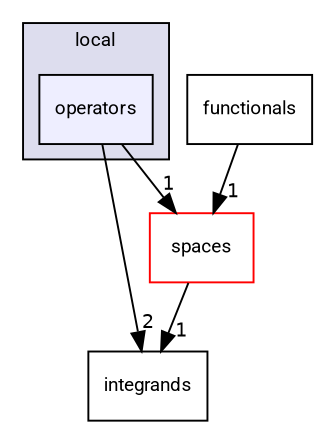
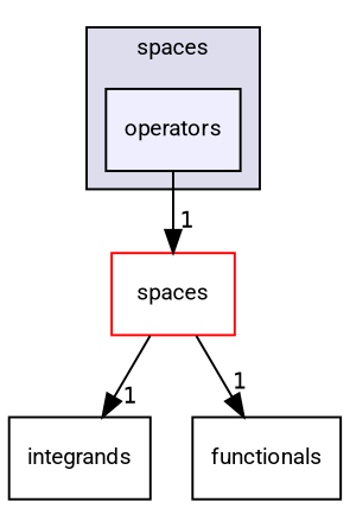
  digraph {
    compound=true
    fontname=Roboto
    node [fontname=Roboto fontsize=10 shape=box]
    edge [fontname=Roboto headlabel=1 labeldistance=1.5 labelfontname=Helvetica labelfontsize=10]
    n1 [fillcolor="#eeeeff" label=operators pencolor=black style=filled]
    n2 [label=integrands]
    n3 [color=red fillcolor=white label=spaces style=filled]
    n4 [label=functionals]
    subgraph cluster_1 {
      bgcolor="#ddddee"
      fontsize=10
-     label=local
+     label=spaces
      pencolor=black
      n1
    }
-   n1 -> n2 [headlabel=2]
    n1 -> n3
    n3 -> n2
-   n4 -> n3
+   n3 -> n4
  }
